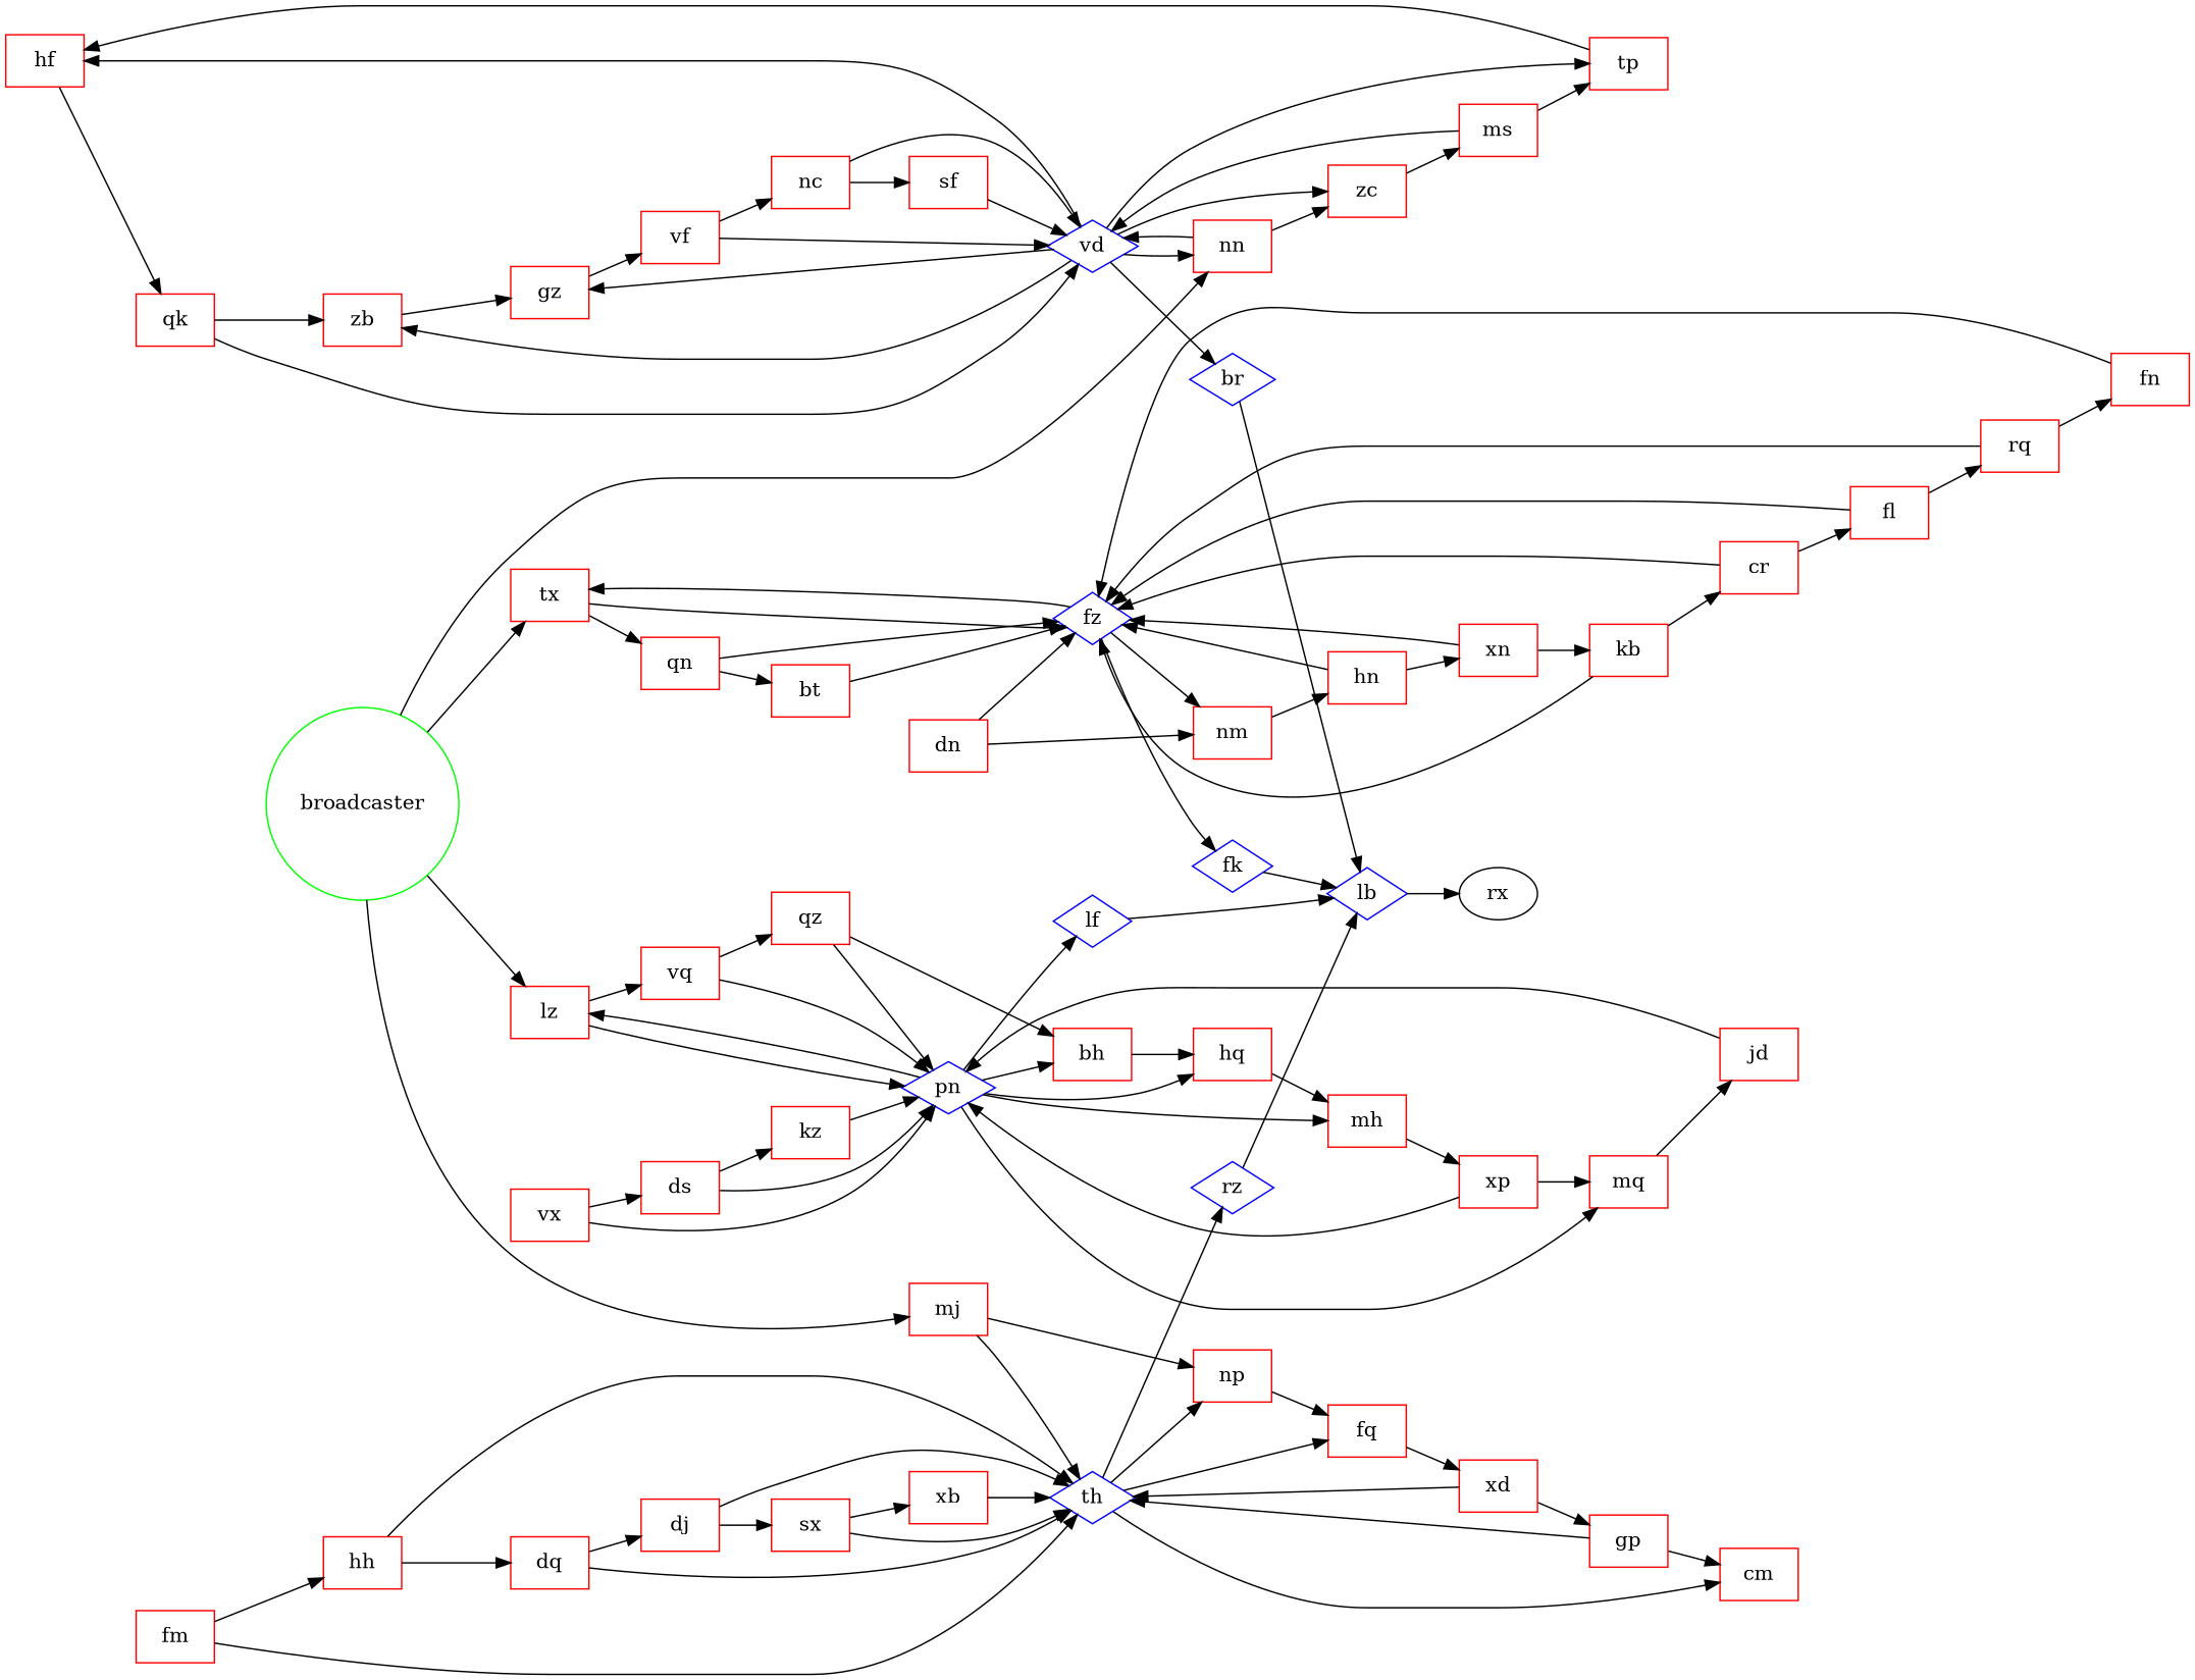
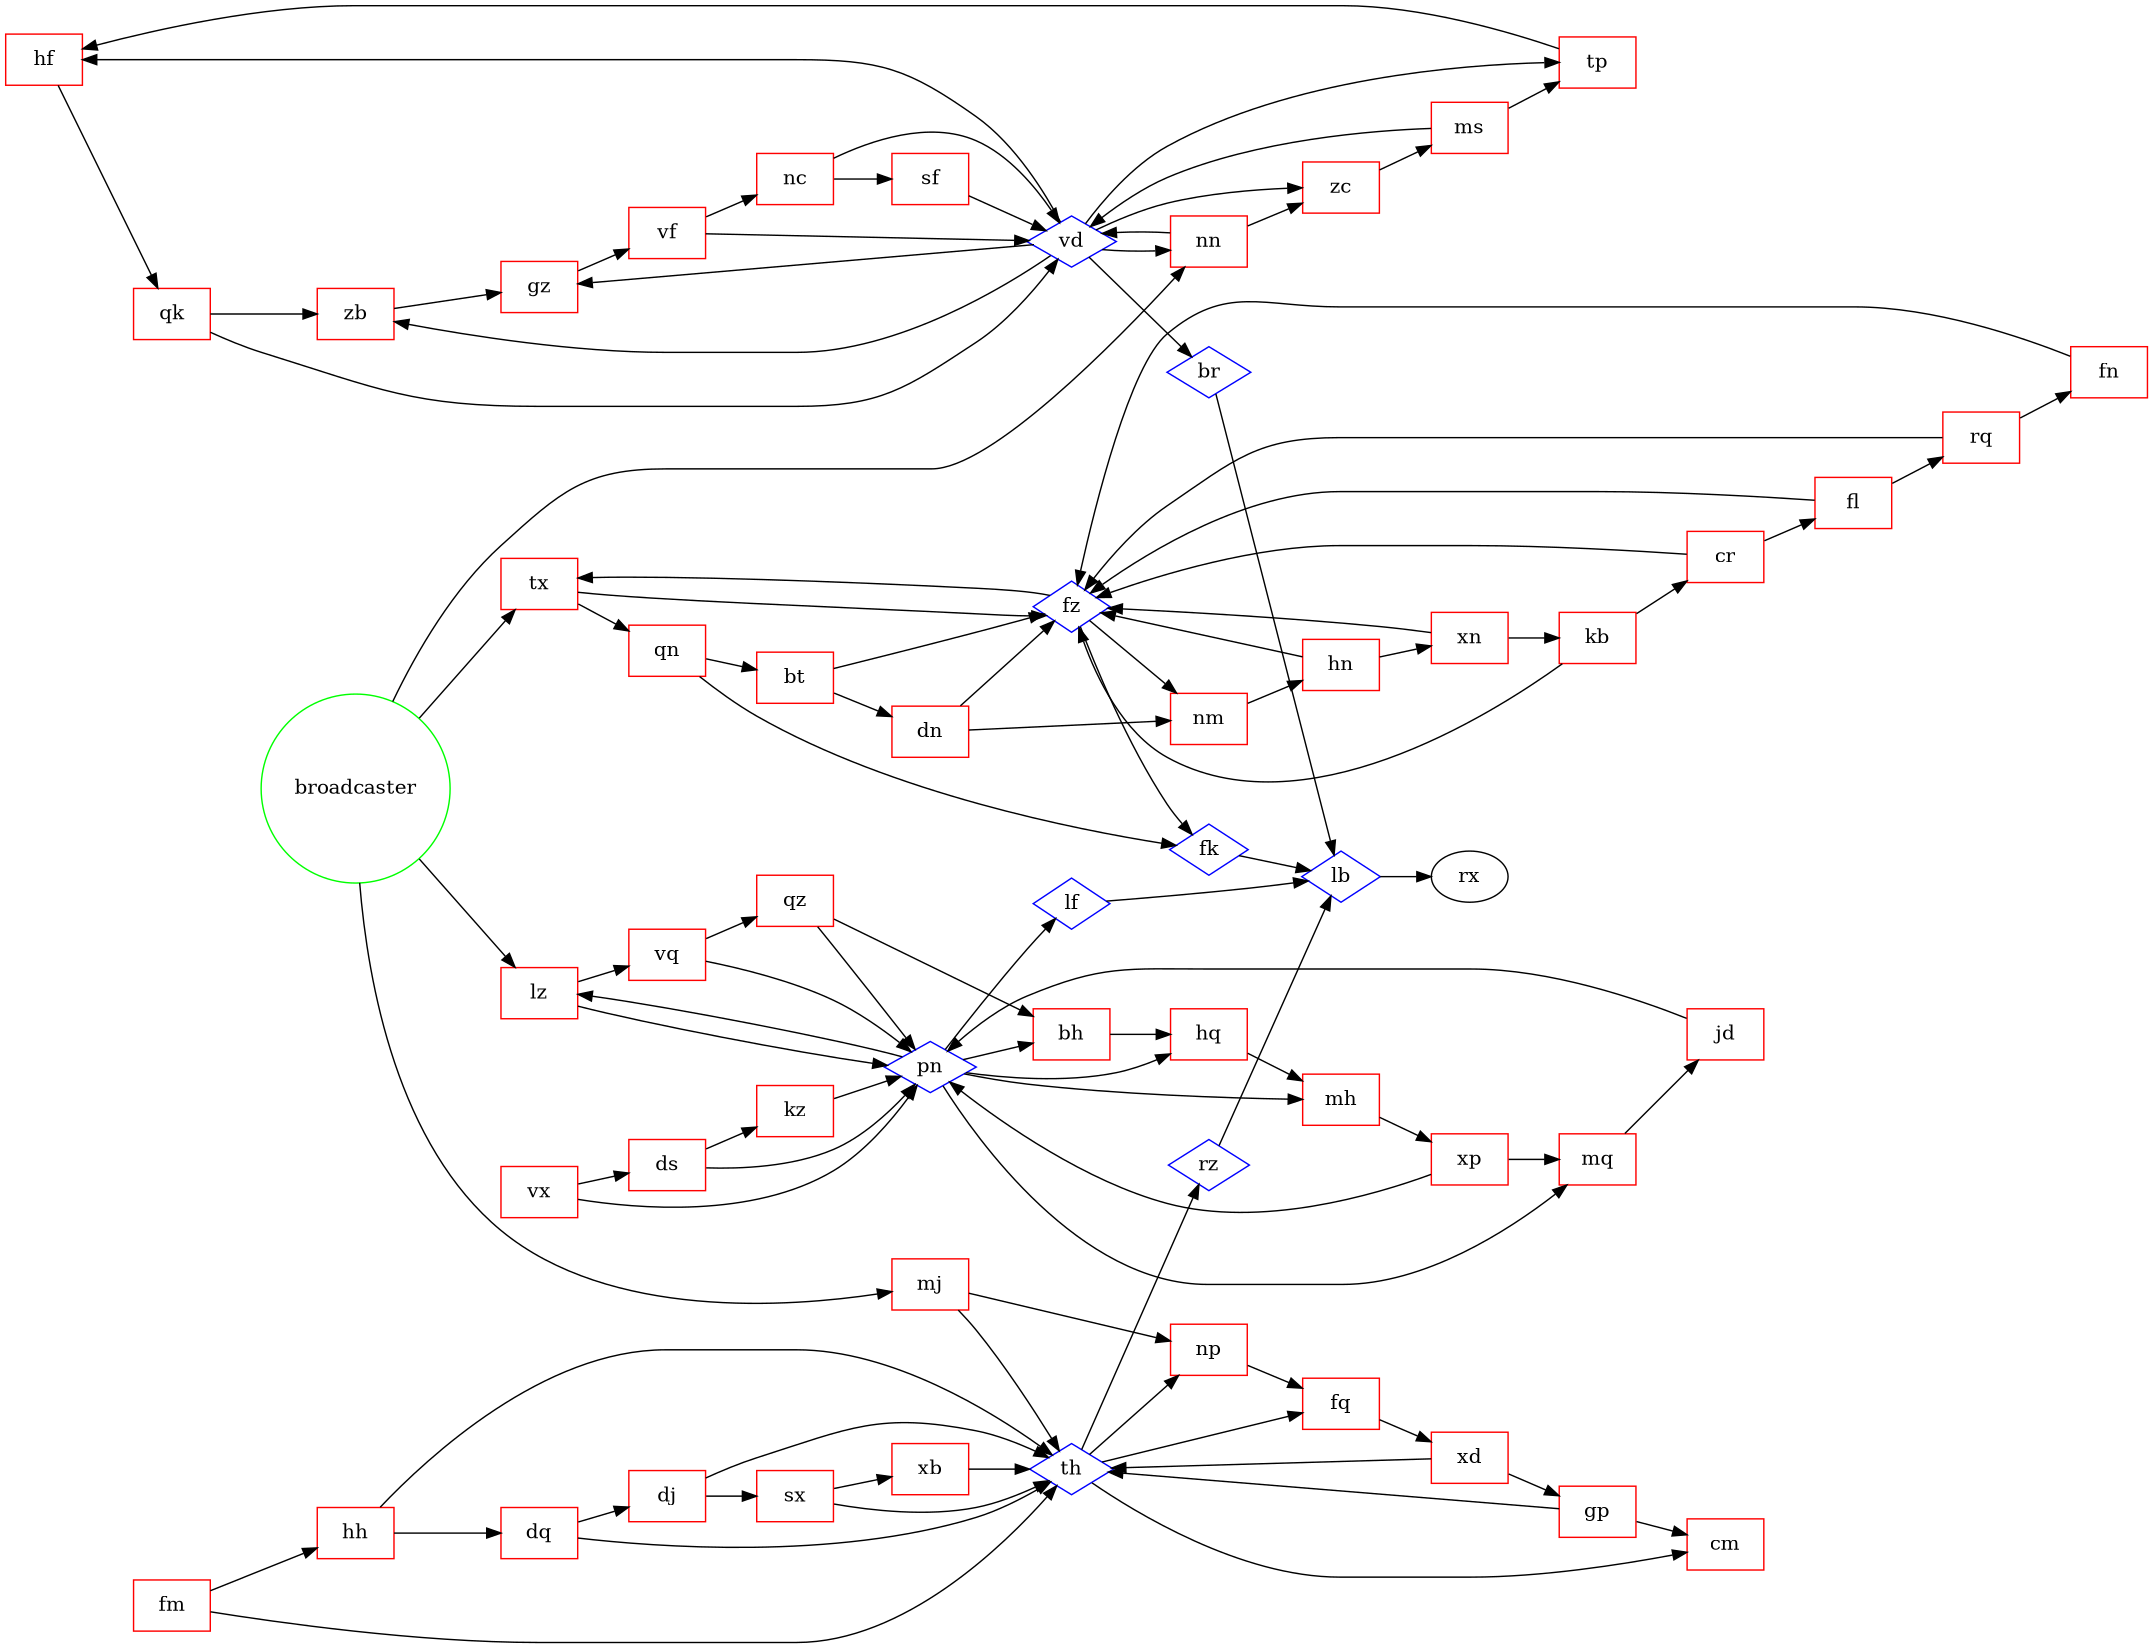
  digraph {
    rankdir=LR
    node [color=red shape=box]
    hf
    qk
    zb
    vd [color=blue shape=diamond]
    pn [color=blue shape=diamond]
    xp
    mq
    lf [color=blue shape=diamond]
    hq
    lz
    mh
    bh
    jd
    rz [color=blue shape=diamond]
    lb [color=blue shape=diamond]
    rx [color="" shape=""]
    nm
    hn
    xn
    fz [color=blue shape=diamond]
    gz
    vf
    nn
    zc
    br [color=blue shape=diamond]
    tp
    ms
    kb
    tx
    fk [color=blue shape=diamond]
    cr
    nc
    vq
    th [color=blue shape=diamond]
    xb
    cm
    fq
    np
    sf
    ds
    kz
    fm
    hh
    qz
    vx
    gp
    xd
    mj
    fl
    rq
    fn
    dq
    qn
    bt
    dn
    dj
    sx
    broadcaster [color=green shape=circle]
    hf -> qk
    qk -> zb
    qk -> vd
    zb -> gz
    vd -> hf
    vd -> zb
    vd -> gz
    vd -> nn
    vd -> zc
    vd -> br
    vd -> tp
    pn -> mq
    pn -> lf
    pn -> hq
    pn -> lz
    pn -> mh
    pn -> bh
    xp -> pn
    xp -> mq
    mq -> jd
    lf -> lb
    hq -> mh
    lz -> pn
    lz -> vq
    mh -> xp
    bh -> hq
    jd -> pn
    rz -> lb
    lb -> rx
    nm -> hn
    hn -> xn
    hn -> fz
    xn -> fz
    xn -> kb
    fz -> nm
    fz -> tx
    fz -> fk
    gz -> vf
    vf -> vd
    vf -> nc
    nn -> vd
    nn -> zc
    zc -> ms
    br -> lb
    tp -> hf
    ms -> vd
    ms -> tp
    kb -> fz
    kb -> cr
    tx -> fz
    tx -> qn
    fk -> lb
    cr -> fz
    cr -> fl
    nc -> vd
    nc -> sf
    vq -> pn
    vq -> qz
    th -> rz
    th -> cm
    th -> fq
    th -> np
    xb -> th
    fq -> xd
    np -> fq
    sf -> vd
    ds -> pn
    ds -> kz
    kz -> pn
    fm -> th
    fm -> hh
    hh -> th
    hh -> dq
    qz -> pn
    qz -> bh
    vx -> pn
    vx -> ds
    gp -> th
    gp -> cm
    xd -> th
    xd -> gp
    mj -> th
    mj -> np
    fl -> fz
    fl -> rq
    rq -> fz
    rq -> fn
    fn -> fz
    dq -> th
    dq -> dj
-   qn -> fz
+   qn -> fk
    qn -> bt
    bt -> fz
+   bt -> dn
    dn -> nm
    dn -> fz
    dj -> th
    dj -> sx
    sx -> th
    sx -> xb
    broadcaster -> lz
    broadcaster -> nn
    broadcaster -> tx
    broadcaster -> mj
  }
